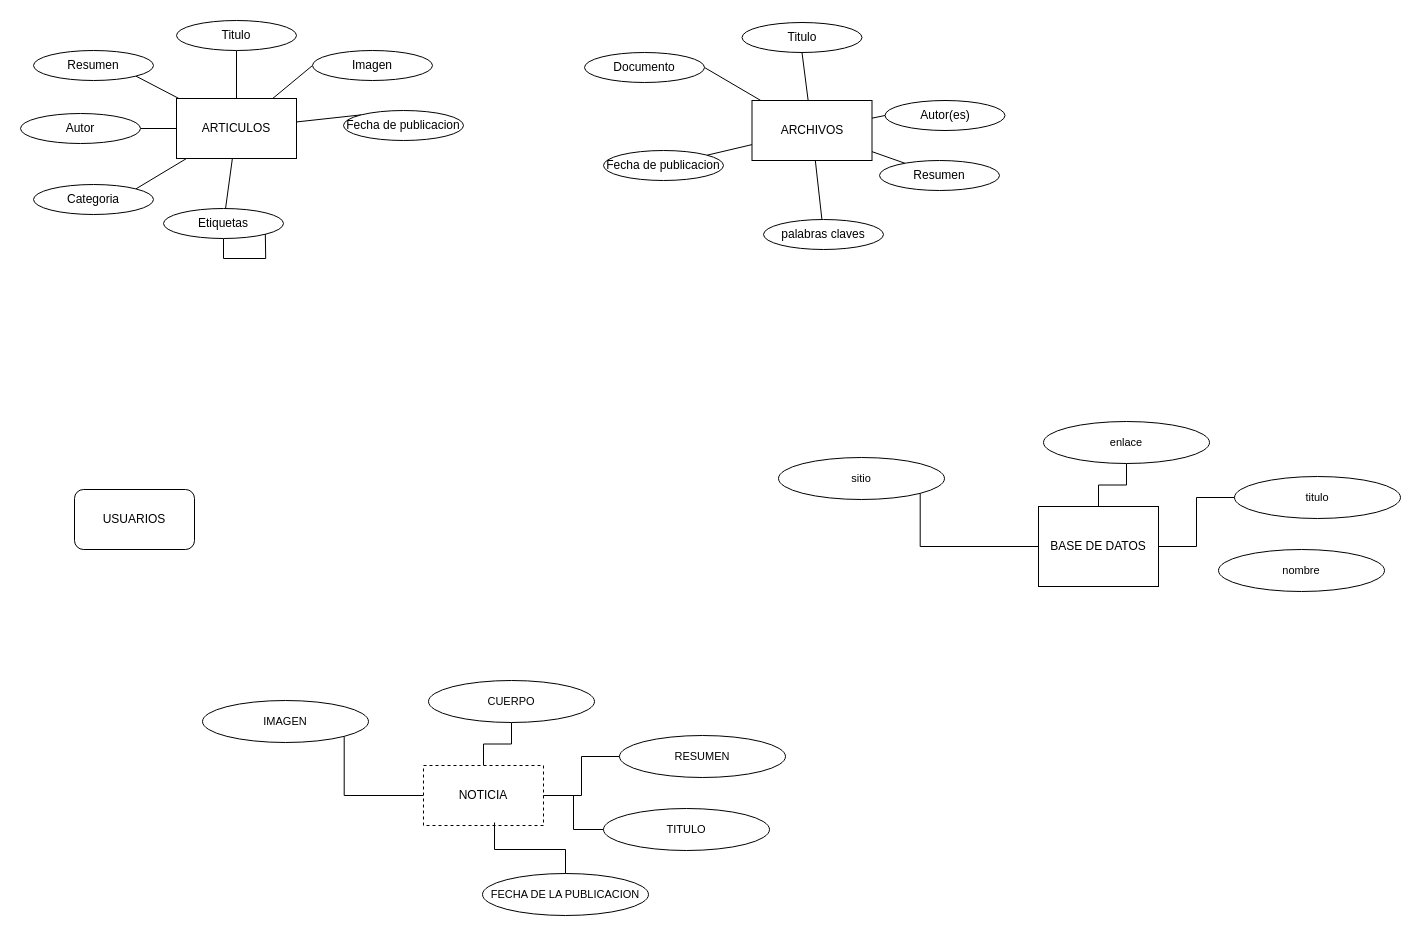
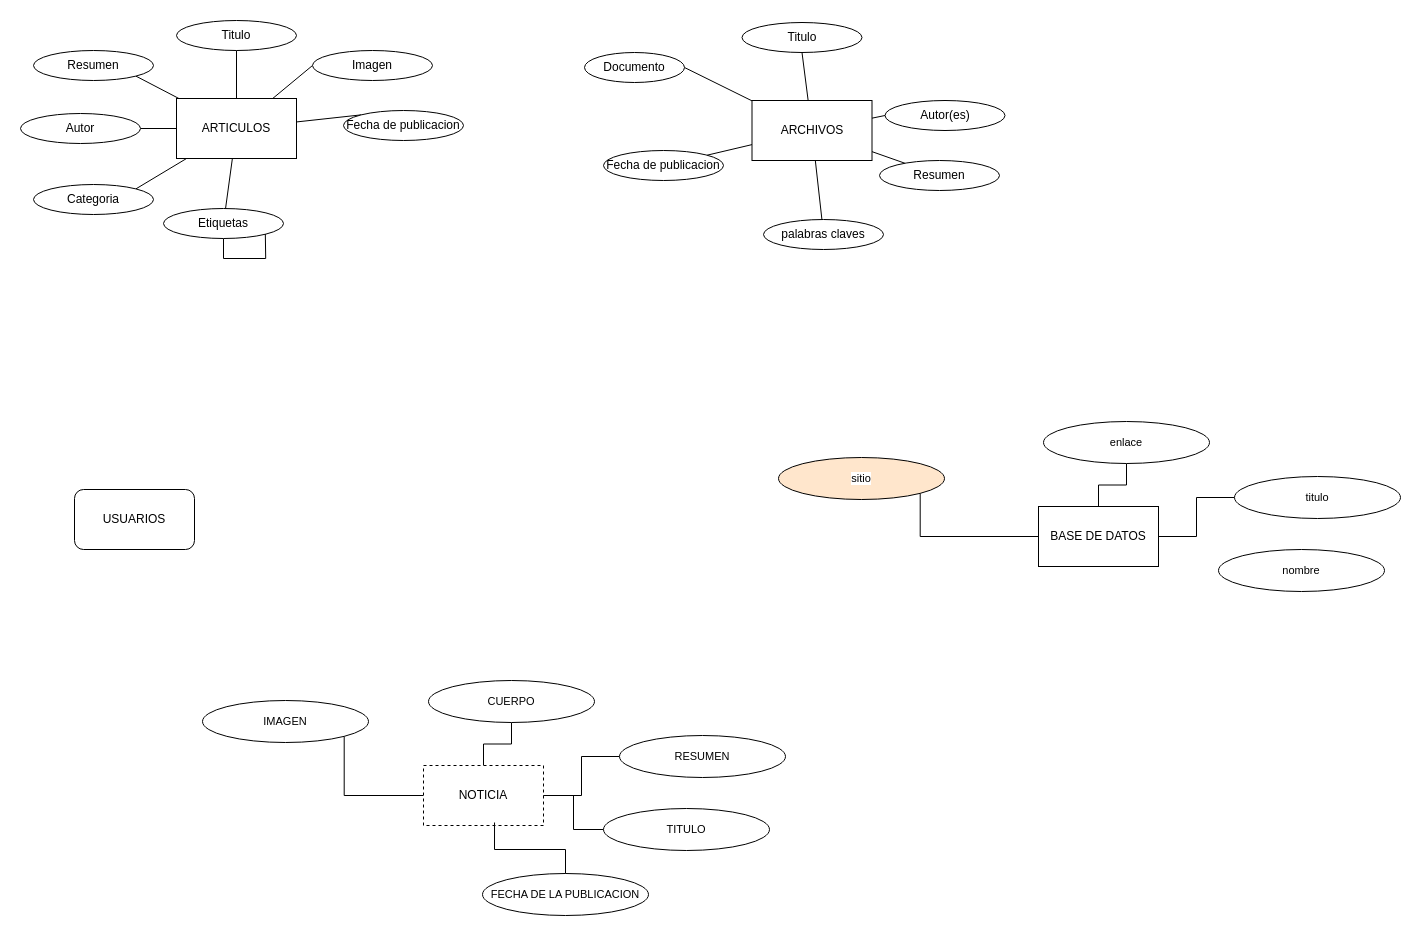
  <mxCell id="0" />
  <mxCell id="1" parent="0" />
  <mxCell id="2" style="rounded=0;orthogonalLoop=1;jettySize=auto;html=1;labelBackgroundColor=none;fontColor=default;startArrow=none;startFill=0;endArrow=none;endFill=0;" parent="1" source="9" target="15" edge="1"><mxGeometry relative="1" as="geometry" /></mxCell>
  <mxCell id="3" style="edgeStyle=none;shape=connector;rounded=0;orthogonalLoop=1;jettySize=auto;html=1;entryX=0;entryY=0.5;entryDx=0;entryDy=0;strokeColor=default;align=center;verticalAlign=middle;fontFamily=Helvetica;fontSize=11;fontColor=default;labelBackgroundColor=none;startArrow=none;startFill=0;endArrow=none;endFill=0;" parent="1" source="9" target="16" edge="1"><mxGeometry relative="1" as="geometry" /></mxCell>
  <mxCell id="4" style="edgeStyle=none;shape=connector;rounded=0;orthogonalLoop=1;jettySize=auto;html=1;entryX=0.5;entryY=1;entryDx=0;entryDy=0;strokeColor=default;align=center;verticalAlign=middle;fontFamily=Helvetica;fontSize=11;fontColor=default;labelBackgroundColor=none;startArrow=none;startFill=0;endArrow=none;endFill=0;" parent="1" source="9" target="10" edge="1"><mxGeometry relative="1" as="geometry" /></mxCell>
  <mxCell id="5" style="edgeStyle=none;shape=connector;rounded=0;orthogonalLoop=1;jettySize=auto;html=1;entryX=1;entryY=1;entryDx=0;entryDy=0;strokeColor=default;align=center;verticalAlign=middle;fontFamily=Helvetica;fontSize=11;fontColor=default;labelBackgroundColor=none;startArrow=none;startFill=0;endArrow=none;endFill=0;" parent="1" source="9" target="11" edge="1"><mxGeometry relative="1" as="geometry" /></mxCell>
  <mxCell id="6" style="edgeStyle=none;shape=connector;rounded=0;orthogonalLoop=1;jettySize=auto;html=1;entryX=1;entryY=0.5;entryDx=0;entryDy=0;strokeColor=default;align=center;verticalAlign=middle;fontFamily=Helvetica;fontSize=11;fontColor=default;labelBackgroundColor=none;startArrow=none;startFill=0;endArrow=none;endFill=0;" parent="1" source="9" target="13" edge="1"><mxGeometry relative="1" as="geometry" /></mxCell>
  <mxCell id="7" style="edgeStyle=none;shape=connector;rounded=0;orthogonalLoop=1;jettySize=auto;html=1;entryX=1;entryY=0;entryDx=0;entryDy=0;strokeColor=default;align=center;verticalAlign=middle;fontFamily=Helvetica;fontSize=11;fontColor=default;labelBackgroundColor=none;startArrow=none;startFill=0;endArrow=none;endFill=0;" parent="1" source="9" target="12" edge="1"><mxGeometry relative="1" as="geometry" /></mxCell>
  <mxCell id="8" style="edgeStyle=none;shape=connector;rounded=0;orthogonalLoop=1;jettySize=auto;html=1;entryX=0;entryY=0;entryDx=0;entryDy=0;strokeColor=default;align=center;verticalAlign=middle;fontFamily=Helvetica;fontSize=11;fontColor=default;labelBackgroundColor=none;startArrow=none;startFill=0;endArrow=none;endFill=0;" parent="1" source="9" target="35" edge="1"><mxGeometry relative="1" as="geometry" /></mxCell>
  <mxCell id="9" value="ARTICULOS" style="rounded=0;whiteSpace=wrap;html=1;labelBackgroundColor=none;" parent="1" vertex="1"><mxGeometry x="176" y="98" width="120" height="60" as="geometry" /></mxCell>
  <mxCell id="10" value="Titulo" style="ellipse;whiteSpace=wrap;html=1;rounded=0;labelBackgroundColor=none;" parent="1" vertex="1"><mxGeometry x="176" y="20" width="120" height="30" as="geometry" /></mxCell>
  <mxCell id="11" value="Resumen" style="ellipse;whiteSpace=wrap;html=1;rounded=0;labelBackgroundColor=none;" parent="1" vertex="1"><mxGeometry x="33" y="50" width="120" height="30" as="geometry" /></mxCell>
  <mxCell id="12" value="Categoria" style="ellipse;whiteSpace=wrap;html=1;rounded=0;labelBackgroundColor=none;" parent="1" vertex="1"><mxGeometry x="33" y="184" width="120" height="30" as="geometry" /></mxCell>
  <mxCell id="13" value="Autor" style="ellipse;whiteSpace=wrap;html=1;rounded=0;labelBackgroundColor=none;" parent="1" vertex="1"><mxGeometry x="20" y="113" width="120" height="30" as="geometry" /></mxCell>
  <mxCell id="14" style="edgeStyle=orthogonalEdgeStyle;shape=connector;rounded=0;orthogonalLoop=1;jettySize=auto;html=1;exitX=0.5;exitY=1;exitDx=0;exitDy=0;strokeColor=default;align=center;verticalAlign=middle;fontFamily=Helvetica;fontSize=11;fontColor=default;labelBackgroundColor=default;endArrow=none;endFill=0;" edge="1" parent="1" source="15"><mxGeometry relative="1" as="geometry"><mxPoint x="264.706" y="225.647" as="targetPoint" /></mxGeometry></mxCell>
  <mxCell id="15" value="Etiquetas" style="ellipse;whiteSpace=wrap;html=1;rounded=0;labelBackgroundColor=none;" parent="1" vertex="1"><mxGeometry x="163" y="208" width="120" height="30" as="geometry" /></mxCell>
  <mxCell id="16" value="Imagen" style="ellipse;whiteSpace=wrap;html=1;rounded=0;labelBackgroundColor=none;" parent="1" vertex="1"><mxGeometry x="312" y="50" width="120" height="30" as="geometry" /></mxCell>
  <mxCell id="17" style="rounded=0;orthogonalLoop=1;jettySize=auto;html=1;labelBackgroundColor=none;fontColor=default;startArrow=none;startFill=0;endArrow=none;endFill=0;" parent="1" source="23" target="26" edge="1"><mxGeometry relative="1" as="geometry" /></mxCell>
  <mxCell id="18" style="edgeStyle=none;shape=connector;rounded=0;orthogonalLoop=1;jettySize=auto;html=1;entryX=0;entryY=0.5;entryDx=0;entryDy=0;strokeColor=default;align=center;verticalAlign=middle;fontFamily=Helvetica;fontSize=11;fontColor=default;labelBackgroundColor=none;startArrow=none;startFill=0;endArrow=none;endFill=0;" parent="1" source="23" target="27" edge="1"><mxGeometry relative="1" as="geometry" /></mxCell>
  <mxCell id="19" style="edgeStyle=none;shape=connector;rounded=0;orthogonalLoop=1;jettySize=auto;html=1;entryX=0.5;entryY=1;entryDx=0;entryDy=0;strokeColor=default;align=center;verticalAlign=middle;fontFamily=Helvetica;fontSize=11;fontColor=default;labelBackgroundColor=none;startArrow=none;startFill=0;endArrow=none;endFill=0;" parent="1" source="23" target="24" edge="1"><mxGeometry relative="1" as="geometry" /></mxCell>
  <mxCell id="20" style="edgeStyle=none;shape=connector;rounded=0;orthogonalLoop=1;jettySize=auto;html=1;entryX=1;entryY=0.5;entryDx=0;entryDy=0;strokeColor=default;align=center;verticalAlign=middle;fontFamily=Helvetica;fontSize=11;fontColor=default;labelBackgroundColor=none;startArrow=none;startFill=0;endArrow=none;endFill=0;" parent="1" source="23" target="25" edge="1"><mxGeometry relative="1" as="geometry" /></mxCell>
  <mxCell id="21" style="edgeStyle=none;shape=connector;rounded=0;orthogonalLoop=1;jettySize=auto;html=1;strokeColor=default;align=center;verticalAlign=middle;fontFamily=Helvetica;fontSize=11;fontColor=default;labelBackgroundColor=none;startArrow=none;startFill=0;endArrow=none;endFill=0;" parent="1" source="23" target="33" edge="1"><mxGeometry relative="1" as="geometry" /></mxCell>
  <mxCell id="22" style="edgeStyle=none;shape=connector;rounded=0;orthogonalLoop=1;jettySize=auto;html=1;strokeColor=default;align=center;verticalAlign=middle;fontFamily=Helvetica;fontSize=11;fontColor=default;labelBackgroundColor=none;startArrow=none;startFill=0;endArrow=none;endFill=0;" parent="1" source="23" target="34" edge="1"><mxGeometry relative="1" as="geometry" /></mxCell>
  <mxCell id="23" value="ARCHIVOS" style="rounded=0;whiteSpace=wrap;html=1;labelBackgroundColor=none;" parent="1" vertex="1"><mxGeometry x="751.5" y="100" width="120" height="60" as="geometry" /></mxCell>
  <mxCell id="24" value="Titulo" style="ellipse;whiteSpace=wrap;html=1;rounded=0;labelBackgroundColor=none;" parent="1" vertex="1"><mxGeometry x="741.5" y="22" width="120" height="30" as="geometry" /></mxCell>
- <mxCell id="25" value="Documento" style="ellipse;whiteSpace=wrap;html=1;rounded=0;labelBackgroundColor=none;" parent="1" vertex="1"><mxGeometry x="584" y="52" width="120" height="30" as="geometry" /></mxCell>
+ <mxCell id="25" value="Documento" style="ellipse;whiteSpace=wrap;html=1;rounded=0;labelBackgroundColor=none;" parent="1" vertex="1"><mxGeometry x="584" y="52" width="100" height="30" as="geometry" /></mxCell>
  <mxCell id="26" value="Fecha de publicacion" style="ellipse;whiteSpace=wrap;html=1;rounded=0;labelBackgroundColor=none;" parent="1" vertex="1"><mxGeometry x="603" y="150" width="120" height="30" as="geometry" /></mxCell>
  <mxCell id="27" value="Autor(es)" style="ellipse;whiteSpace=wrap;html=1;rounded=0;labelBackgroundColor=none;" parent="1" vertex="1"><mxGeometry x="884.5" y="100" width="120" height="30" as="geometry" /></mxCell>
  <mxCell id="28" value="USUARIOS" style="whiteSpace=wrap;html=1;labelBackgroundColor=none;rounded=1;" parent="1" vertex="1"><mxGeometry x="74" y="489" width="120" height="60" as="geometry" /></mxCell>
  <mxCell id="29" style="edgeStyle=orthogonalEdgeStyle;shape=connector;rounded=0;orthogonalLoop=1;jettySize=auto;html=1;entryX=1;entryY=1;entryDx=0;entryDy=0;strokeColor=default;align=center;verticalAlign=middle;fontFamily=Helvetica;fontSize=11;fontColor=default;labelBackgroundColor=default;endArrow=none;endFill=0;" edge="1" parent="1" source="32" target="36"><mxGeometry relative="1" as="geometry" /></mxCell>
  <mxCell id="30" style="edgeStyle=orthogonalEdgeStyle;shape=connector;rounded=0;orthogonalLoop=1;jettySize=auto;html=1;strokeColor=default;align=center;verticalAlign=middle;fontFamily=Helvetica;fontSize=11;fontColor=default;labelBackgroundColor=default;endArrow=none;endFill=0;" edge="1" parent="1" source="32" target="37"><mxGeometry relative="1" as="geometry" /></mxCell>
  <mxCell id="31" style="edgeStyle=orthogonalEdgeStyle;shape=connector;rounded=0;orthogonalLoop=1;jettySize=auto;html=1;strokeColor=default;align=center;verticalAlign=middle;fontFamily=Helvetica;fontSize=11;fontColor=default;labelBackgroundColor=default;endArrow=none;endFill=0;" edge="1" parent="1" source="32" target="38"><mxGeometry relative="1" as="geometry" /></mxCell>
- <mxCell id="32" value="BASE DE DATOS" style="rounded=0;whiteSpace=wrap;html=1;labelBackgroundColor=none;" parent="1" vertex="1"><mxGeometry x="1038" y="506" width="120" height="80" as="geometry" /></mxCell>
+ <mxCell id="32" value="BASE DE DATOS" style="rounded=0;whiteSpace=wrap;html=1;labelBackgroundColor=none;" parent="1" vertex="1"><mxGeometry x="1038" y="506" width="120" height="60" as="geometry" /></mxCell>
  <mxCell id="33" value="Resumen" style="ellipse;whiteSpace=wrap;html=1;rounded=0;labelBackgroundColor=none;" parent="1" vertex="1"><mxGeometry x="879" y="160" width="120" height="30" as="geometry" /></mxCell>
  <mxCell id="34" value="palabras claves" style="ellipse;whiteSpace=wrap;html=1;rounded=0;labelBackgroundColor=none;" parent="1" vertex="1"><mxGeometry x="763" y="219" width="120" height="30" as="geometry" /></mxCell>
  <mxCell id="35" value="Fecha de publicacion" style="ellipse;whiteSpace=wrap;html=1;rounded=0;labelBackgroundColor=none;" parent="1" vertex="1"><mxGeometry x="343" y="110" width="120" height="30" as="geometry" /></mxCell>
- <mxCell id="36" value="sitio" style="ellipse;whiteSpace=wrap;html=1;fontFamily=Helvetica;fontSize=11;fontColor=default;labelBackgroundColor=default;" vertex="1" parent="1"><mxGeometry x="778" y="457" width="166" height="42" as="geometry" /></mxCell>
+ <mxCell id="36" value="sitio" style="ellipse;whiteSpace=wrap;html=1;fontFamily=Helvetica;fontSize=11;fontColor=default;labelBackgroundColor=default;fillColor=#ffe6cc;" vertex="1" parent="1"><mxGeometry x="778" y="457" width="166" height="42" as="geometry" /></mxCell>
  <mxCell id="37" value="enlace" style="ellipse;whiteSpace=wrap;html=1;fontFamily=Helvetica;fontSize=11;fontColor=default;labelBackgroundColor=default;" vertex="1" parent="1"><mxGeometry x="1043" y="421" width="166" height="42" as="geometry" /></mxCell>
  <mxCell id="38" value="titulo" style="ellipse;whiteSpace=wrap;html=1;fontFamily=Helvetica;fontSize=11;fontColor=default;labelBackgroundColor=default;" vertex="1" parent="1"><mxGeometry x="1234" y="476" width="166" height="42" as="geometry" /></mxCell>
  <mxCell id="39" value="nombre" style="ellipse;whiteSpace=wrap;html=1;fontFamily=Helvetica;fontSize=11;fontColor=default;labelBackgroundColor=default;" vertex="1" parent="1"><mxGeometry x="1218" y="549" width="166" height="42" as="geometry" /></mxCell>
  <mxCell id="40" style="edgeStyle=orthogonalEdgeStyle;shape=connector;rounded=0;orthogonalLoop=1;jettySize=auto;html=1;entryX=1;entryY=1;entryDx=0;entryDy=0;strokeColor=default;align=center;verticalAlign=middle;fontFamily=Helvetica;fontSize=11;fontColor=default;labelBackgroundColor=default;endArrow=none;endFill=0;" edge="1" parent="1" source="43" target="44"><mxGeometry relative="1" as="geometry" /></mxCell>
  <mxCell id="41" style="edgeStyle=orthogonalEdgeStyle;shape=connector;rounded=0;orthogonalLoop=1;jettySize=auto;html=1;strokeColor=default;align=center;verticalAlign=middle;fontFamily=Helvetica;fontSize=11;fontColor=default;labelBackgroundColor=default;endArrow=none;endFill=0;" edge="1" parent="1" source="43" target="45"><mxGeometry relative="1" as="geometry" /></mxCell>
  <mxCell id="42" style="edgeStyle=orthogonalEdgeStyle;shape=connector;rounded=0;orthogonalLoop=1;jettySize=auto;html=1;strokeColor=default;align=center;verticalAlign=middle;fontFamily=Helvetica;fontSize=11;fontColor=default;labelBackgroundColor=default;endArrow=none;endFill=0;" edge="1" parent="1" source="43" target="46"><mxGeometry relative="1" as="geometry" /></mxCell>
  <mxCell id="43" value="NOTICIA" style="rounded=0;whiteSpace=wrap;html=1;labelBackgroundColor=none;dashed=1;" vertex="1" parent="1"><mxGeometry x="423" y="765" width="120" height="60" as="geometry" /></mxCell>
  <mxCell id="44" value="IMAGEN" style="ellipse;whiteSpace=wrap;html=1;fontFamily=Helvetica;fontSize=11;fontColor=default;labelBackgroundColor=default;" vertex="1" parent="1"><mxGeometry x="202" y="700" width="166" height="42" as="geometry" /></mxCell>
  <mxCell id="45" value="CUERPO" style="ellipse;whiteSpace=wrap;html=1;fontFamily=Helvetica;fontSize=11;fontColor=default;labelBackgroundColor=default;" vertex="1" parent="1"><mxGeometry x="428" y="680" width="166" height="42" as="geometry" /></mxCell>
  <mxCell id="46" value="RESUMEN" style="ellipse;whiteSpace=wrap;html=1;fontFamily=Helvetica;fontSize=11;fontColor=default;labelBackgroundColor=default;" vertex="1" parent="1"><mxGeometry x="619" y="735" width="166" height="42" as="geometry" /></mxCell>
  <mxCell id="47" style="edgeStyle=orthogonalEdgeStyle;shape=connector;rounded=0;orthogonalLoop=1;jettySize=auto;html=1;strokeColor=default;align=center;verticalAlign=middle;fontFamily=Helvetica;fontSize=11;fontColor=default;labelBackgroundColor=default;endArrow=none;endFill=0;" edge="1" parent="1" source="48" target="43"><mxGeometry relative="1" as="geometry" /></mxCell>
  <mxCell id="48" value="TITULO" style="ellipse;whiteSpace=wrap;html=1;fontFamily=Helvetica;fontSize=11;fontColor=default;labelBackgroundColor=default;" vertex="1" parent="1"><mxGeometry x="603" y="808" width="166" height="42" as="geometry" /></mxCell>
  <mxCell id="49" value="FECHA DE LA PUBLICACION" style="ellipse;whiteSpace=wrap;html=1;fontFamily=Helvetica;fontSize=11;fontColor=default;labelBackgroundColor=default;" vertex="1" parent="1"><mxGeometry x="482" y="873" width="166" height="42" as="geometry" /></mxCell>
  <mxCell id="50" style="edgeStyle=orthogonalEdgeStyle;shape=connector;rounded=0;orthogonalLoop=1;jettySize=auto;html=1;entryX=0.592;entryY=0.95;entryDx=0;entryDy=0;entryPerimeter=0;strokeColor=default;align=center;verticalAlign=middle;fontFamily=Helvetica;fontSize=11;fontColor=default;labelBackgroundColor=default;endArrow=none;endFill=0;" edge="1" parent="1" source="49" target="43"><mxGeometry relative="1" as="geometry" /></mxCell>
